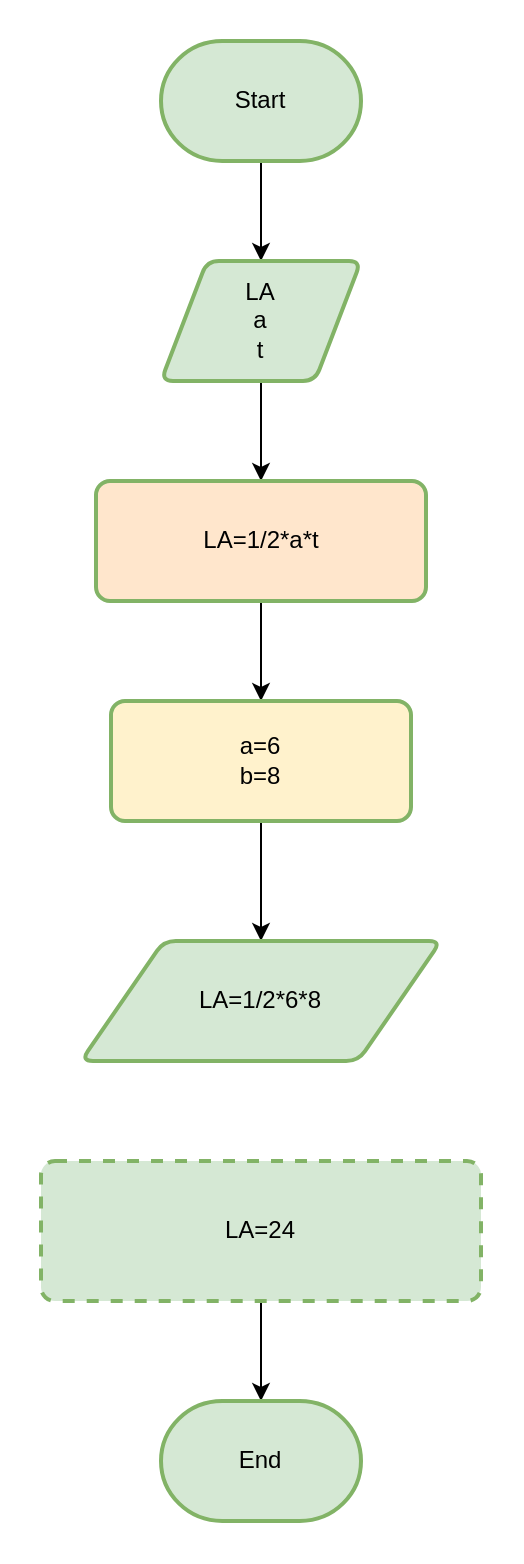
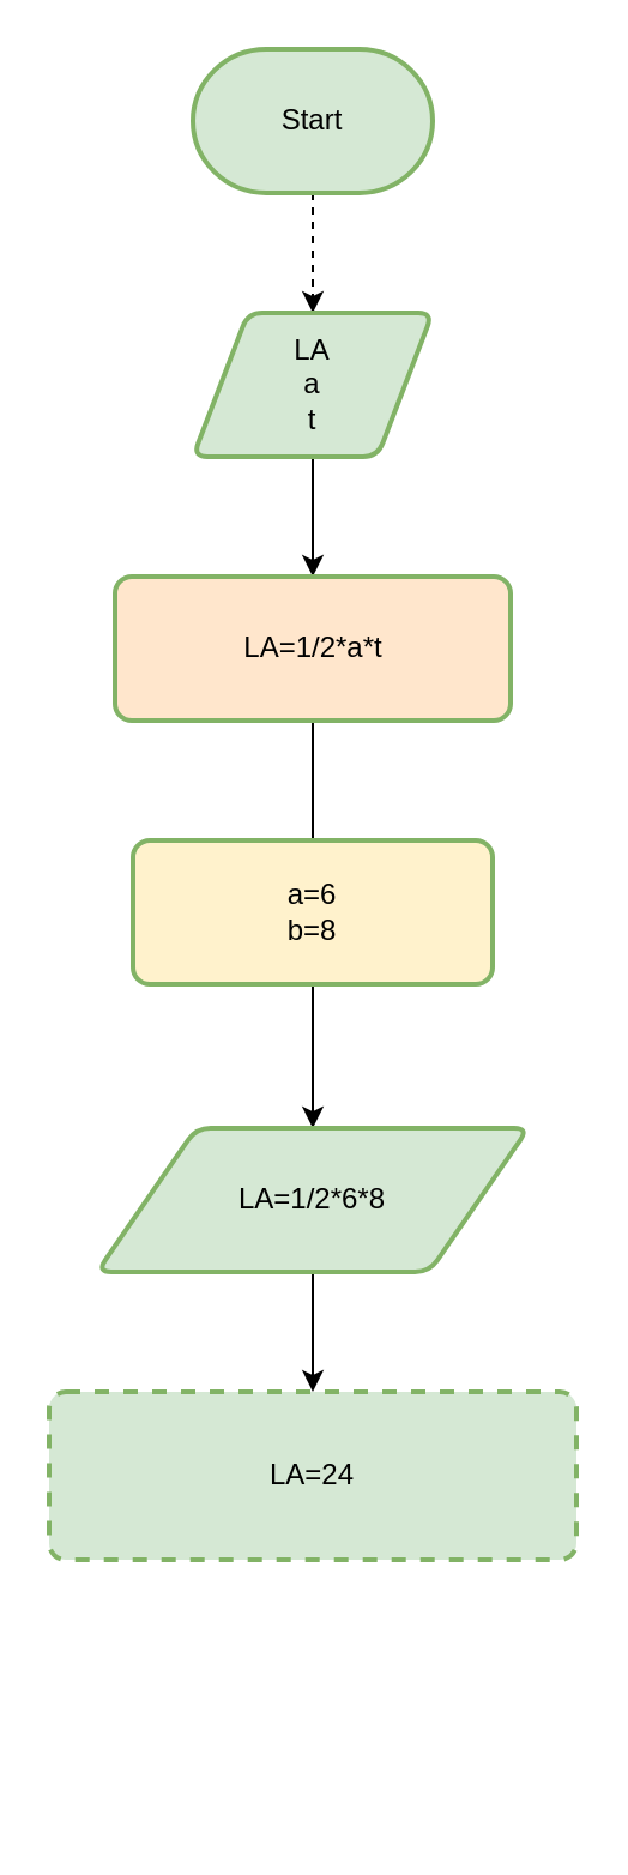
  <mxCell id="0" />
  <mxCell id="1" parent="0" />
- <mxCell id="2" value="" style="edgeStyle=orthogonalEdgeStyle;rounded=0;orthogonalLoop=1;jettySize=auto;html=1;" edge="1" parent="1" source="3" target="5"><mxGeometry relative="1" as="geometry" /></mxCell>
+ <mxCell id="2" value="" style="edgeStyle=orthogonalEdgeStyle;rounded=0;orthogonalLoop=1;jettySize=auto;html=1;dashed=1;" edge="1" parent="1" source="3" target="5"><mxGeometry relative="1" as="geometry" /></mxCell>
  <mxCell id="3" value="Start" style="strokeWidth=2;html=1;shape=mxgraph.flowchart.terminator;whiteSpace=wrap;fillColor=#d5e8d4;strokeColor=#82b366;" vertex="1" parent="1"><mxGeometry x="80" y="20" width="100" height="60" as="geometry" /></mxCell>
  <mxCell id="4" value="" style="edgeStyle=orthogonalEdgeStyle;rounded=0;orthogonalLoop=1;jettySize=auto;html=1;" edge="1" parent="1" source="5" target="7"><mxGeometry relative="1" as="geometry" /></mxCell>
  <mxCell id="5" value="&lt;div&gt;LA&lt;/div&gt;&lt;div&gt;a&lt;/div&gt;&lt;div&gt;t&lt;br&gt;&lt;/div&gt;" style="shape=parallelogram;html=1;strokeWidth=2;perimeter=parallelogramPerimeter;whiteSpace=wrap;rounded=1;arcSize=12;size=0.23;fillColor=#d5e8d4;strokeColor=#82b366;" vertex="1" parent="1"><mxGeometry x="80" y="130" width="100" height="60" as="geometry" /></mxCell>
- <mxCell id="6" value="" style="edgeStyle=orthogonalEdgeStyle;rounded=0;orthogonalLoop=1;jettySize=auto;html=1;" edge="1" parent="1" source="7" target="9"><mxGeometry relative="1" as="geometry" /></mxCell>
+ <mxCell id="6" value="" style="edgeStyle=orthogonalEdgeStyle;rounded=0;orthogonalLoop=1;jettySize=auto;html=1;endArrow=none;" edge="1" parent="1" source="7" target="9"><mxGeometry relative="1" as="geometry" /></mxCell>
  <mxCell id="7" value="LA=1/2*a*t" style="rounded=1;whiteSpace=wrap;html=1;absoluteArcSize=1;arcSize=14;strokeWidth=2;fillColor=#ffe6cc;strokeColor=#82b366;" vertex="1" parent="1"><mxGeometry x="47.5" y="240" width="165" height="60" as="geometry" /></mxCell>
  <mxCell id="8" value="" style="edgeStyle=orthogonalEdgeStyle;rounded=0;orthogonalLoop=1;jettySize=auto;html=1;" edge="1" parent="1" source="9" target="11"><mxGeometry relative="1" as="geometry" /></mxCell>
  <mxCell id="9" value="&lt;div&gt;a=6&lt;/div&gt;&lt;div&gt;b=8&lt;br&gt;&lt;/div&gt;" style="rounded=1;whiteSpace=wrap;html=1;absoluteArcSize=1;arcSize=14;strokeWidth=2;fillColor=#fff2cc;strokeColor=#82b366;" vertex="1" parent="1"><mxGeometry x="55" y="350" width="150" height="60" as="geometry" /></mxCell>
+ <mxCell id="10" value="" style="edgeStyle=orthogonalEdgeStyle;rounded=0;orthogonalLoop=1;jettySize=auto;html=1;" edge="1" parent="1" source="11" target="13"><mxGeometry relative="1" as="geometry" /></mxCell>
  <mxCell id="11" value="LA=1/2*6*8" style="shape=parallelogram;html=1;strokeWidth=2;perimeter=parallelogramPerimeter;whiteSpace=wrap;rounded=1;arcSize=12;size=0.23;fillColor=#d5e8d4;strokeColor=#82b366;" vertex="1" parent="1"><mxGeometry x="40" y="470" width="180" height="60" as="geometry" /></mxCell>
- <mxCell id="12" value="" style="edgeStyle=orthogonalEdgeStyle;rounded=0;orthogonalLoop=1;jettySize=auto;html=1;" edge="1" parent="1" source="13" target="14"><mxGeometry relative="1" as="geometry" /></mxCell>
  <mxCell id="13" value="LA=24" style="rounded=1;whiteSpace=wrap;html=1;absoluteArcSize=1;arcSize=14;strokeWidth=2;fillColor=#d5e8d4;strokeColor=#82b366;dashed=1;" vertex="1" parent="1"><mxGeometry x="20" y="580" width="220" height="70" as="geometry" /></mxCell>
- <mxCell id="14" value="End" style="strokeWidth=2;html=1;shape=mxgraph.flowchart.terminator;whiteSpace=wrap;fillColor=#d5e8d4;strokeColor=#82b366;" vertex="1" parent="1"><mxGeometry x="80" y="700" width="100" height="60" as="geometry" /></mxCell>
